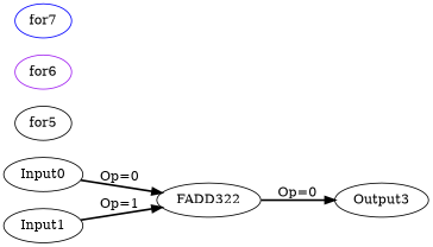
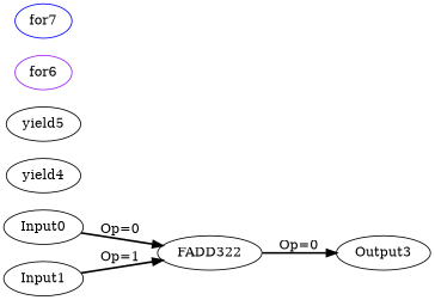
  digraph {
    rankdir=LR
    node [color=black opcode=Input]
    edge [color=black operand=0 style=bold]
    Input0 [offset="0,0" pattern="4,64,4,32" ref_name=kernel_deriche_2_0]
    FADD322 [opcode=FADD32]
    Output3 [offset="0,0" opcode=Output pattern="4,64,4,32" ref_name=kernel_deriche_2_2]
    Input1 [offset="0,0" pattern="4,64,4,32" ref_name=kernel_deriche_2_1]
-   for5 [opcode=for]
+   yield4 [opcode=yield]
+   for5 [opcode=for label=yield5]
    n7 [color=purple label=for6 opcode=yield]
    for7 [color=blue opcode=for]
    Input0 -> FADD322 [label="Op=0"]
    FADD322 -> Output3 [label="Op=0"]
    Input1 -> FADD322 [label="Op=1" operand=1]
  }
